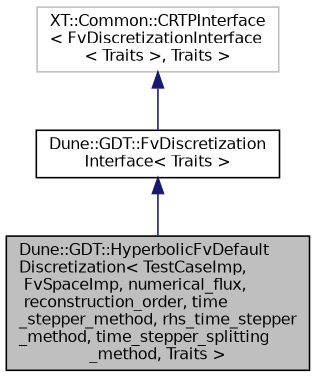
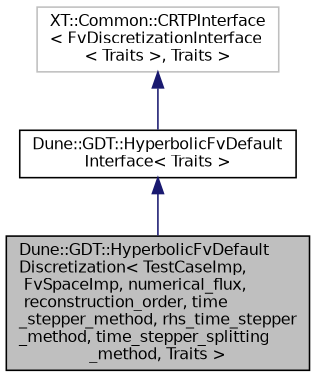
  digraph {
    node [color=black fillcolor=white fontname=Helvetica fontsize=10 shape=record style=filled]
    edge [color=midnightblue dir=back fontname=Helvetica fontsize=10 labelfontname=Helvetica labelfontsize=10 style=solid]
    n1 [fillcolor=grey75 fontcolor=black height=0.2 label="Dune::GDT::HyperbolicFvDefault\lDiscretization\< TestCaseImp,\l FvSpaceImp, numerical_flux,\l reconstruction_order, time\l_stepper_method, rhs_time_stepper\l_method, time_stepper_splitting\l_method, Traits \>" width=0.4]
-   n2 [height=0.2 label="Dune::GDT::FvDiscretization\lInterface\< Traits \>" width=0.4]
+   n2 [height=0.2 label="Dune::GDT::HyperbolicFvDefault\lInterface\< Traits \>" width=0.4]
    n3 [color=grey75 height=0.2 label="XT::Common::CRTPInterface\l\< FvDiscretizationInterface\l\< Traits \>, Traits \>" width=0.4]
    n2 -> n1
    n3 -> n2
  }
